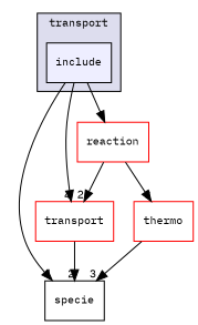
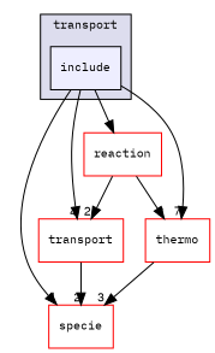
  digraph {
    compound=true
    fontname="IBM Plex Mono"
    node [fontname="IBM Plex Mono" fontsize=10 shape=box color=red]
    edge [fontname="IBM Plex Mono" headlabel=1 labeldistance=1.5 labelfontname=FreeSans labelfontsize=10]
    n1 [fillcolor="#eeeeff" label=include pencolor=black style=filled color=""]
    n2 [label=transport]
-   n3 [label=specie color=""]
+   n3 [label=specie]
    n4 [label=thermo]
    n5 [label=reaction]
    subgraph cluster_1 {
      bgcolor="#ddddee"
      fontsize=10
      label=transport
      pencolor=black
      n1
    }
    n1 -> n2 [headlabel=4]
    n1 -> n3
+   n1 -> n4 [headlabel=7]
    n1 -> n5
    n2 -> n3 [headlabel=2]
    n4 -> n3 [headlabel=3]
    n5 -> n2 [headlabel=2]
    n5 -> n4 [headlabel=3]
  }
